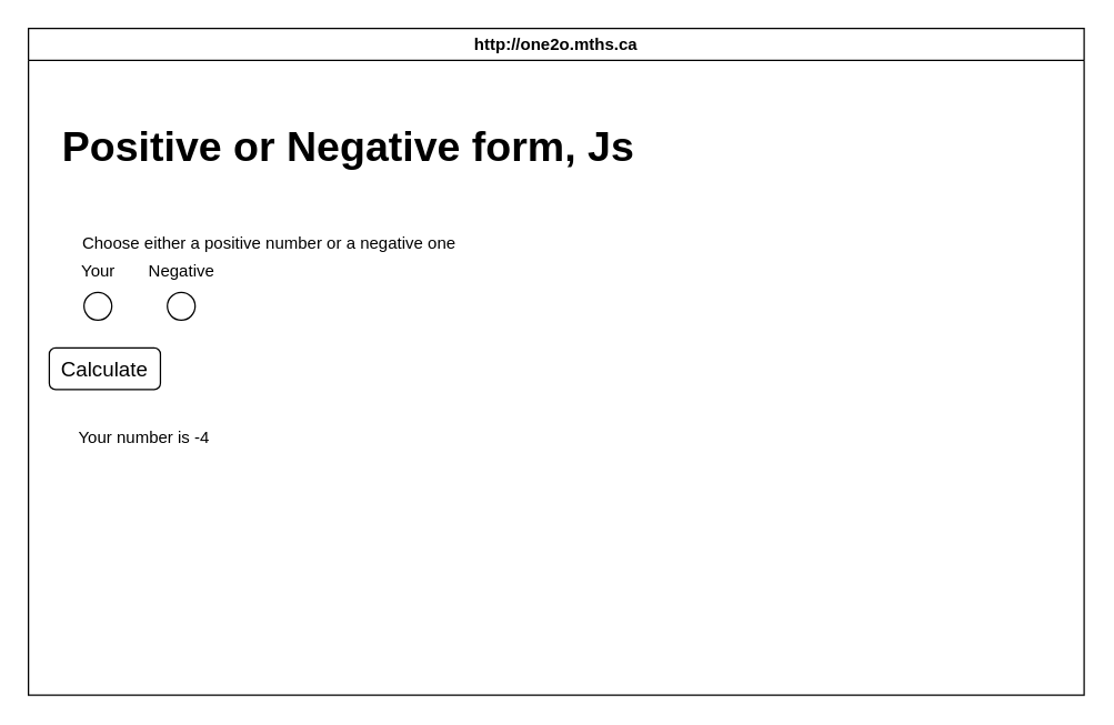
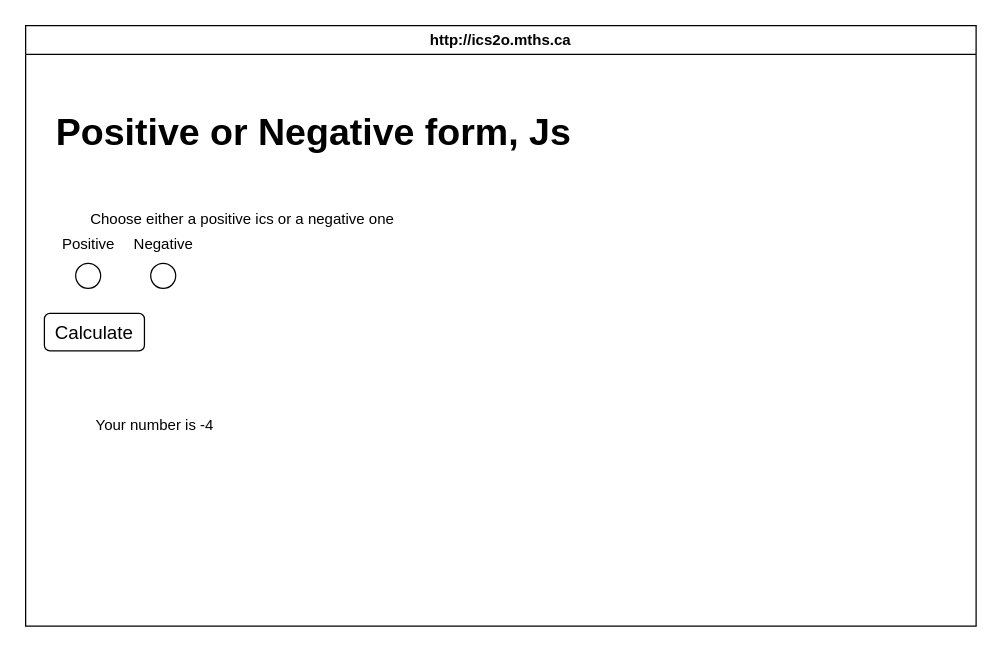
  <mxCell id="0" />
  <mxCell id="1" parent="0" />
- <mxCell id="2" value="http://one2o.mths.ca" style="swimlane;whiteSpace=wrap;html=1;" parent="1" vertex="1"><mxGeometry x="20" y="20" width="760" height="480" as="geometry" /></mxCell>
- <mxCell id="3" value="Choose either a positive number or a negative one" style="text;html=1;align=center;verticalAlign=middle;resizable=0;points=[];autosize=1;strokeColor=none;fillColor=none;" vertex="1" parent="2"><mxGeometry x="22.5" y="140" width="300" height="30" as="geometry" /></mxCell>
+ <mxCell id="2" value="http://ics2o.mths.ca" style="swimlane;whiteSpace=wrap;html=1;" parent="1" vertex="1"><mxGeometry x="20" y="20" width="760" height="480" as="geometry" /></mxCell>
+ <mxCell id="3" value="Choose either a positive ics or a negative one" style="text;html=1;align=center;verticalAlign=middle;resizable=0;points=[];autosize=1;strokeColor=none;fillColor=none;" vertex="1" parent="2"><mxGeometry x="22.5" y="140" width="300" height="30" as="geometry" /></mxCell>
  <mxCell id="4" value="" style="ellipse;whiteSpace=wrap;html=1;" vertex="1" parent="2"><mxGeometry x="40" y="190" width="20" height="20" as="geometry" /></mxCell>
  <mxCell id="5" value="" style="ellipse;whiteSpace=wrap;html=1;" vertex="1" parent="2"><mxGeometry x="100" y="190" width="20" height="20" as="geometry" /></mxCell>
- <mxCell id="6" value="Your" style="text;html=1;align=center;verticalAlign=middle;resizable=0;points=[];autosize=1;strokeColor=none;fillColor=none;" vertex="1" parent="2"><mxGeometry x="15" y="160" width="70" height="30" as="geometry" /></mxCell>
+ <mxCell id="6" value="Positive" style="text;html=1;align=center;verticalAlign=middle;resizable=0;points=[];autosize=1;strokeColor=none;fillColor=none;" vertex="1" parent="2"><mxGeometry x="15" y="160" width="70" height="30" as="geometry" /></mxCell>
  <mxCell id="7" value="Negative" style="text;html=1;align=center;verticalAlign=middle;resizable=0;points=[];autosize=1;strokeColor=none;fillColor=none;" vertex="1" parent="2"><mxGeometry x="75" y="160" width="70" height="30" as="geometry" /></mxCell>
- <mxCell id="8" value="Your number is -4" style="text;html=1;align=center;verticalAlign=middle;resizable=0;points=[];autosize=1;strokeColor=none;fillColor=none;" vertex="1" parent="1"><mxGeometry x="42.5" y="300" width="120" height="30" as="geometry" /></mxCell>
+ <mxCell id="8" value="Your number is -4" style="text;html=1;align=center;verticalAlign=middle;resizable=0;points=[];autosize=1;strokeColor=none;fillColor=none;" vertex="1" parent="1"><mxGeometry x="62.5" y="325" width="120" height="30" as="geometry" /></mxCell>
  <mxCell id="9" value="&lt;h1&gt;Positive or Negative form, Js&lt;/h1&gt;" style="text;html=1;align=center;verticalAlign=middle;resizable=0;points=[];autosize=1;strokeColor=none;fillColor=none;fontSize=15;" vertex="1" parent="1"><mxGeometry x="30" y="60" width="440" height="90" as="geometry" /></mxCell>
  <mxCell id="10" value="Calculate" style="rounded=1;whiteSpace=wrap;html=1;fontSize=15;" vertex="1" parent="1"><mxGeometry x="35" y="250" width="80" height="30" as="geometry" /></mxCell>
